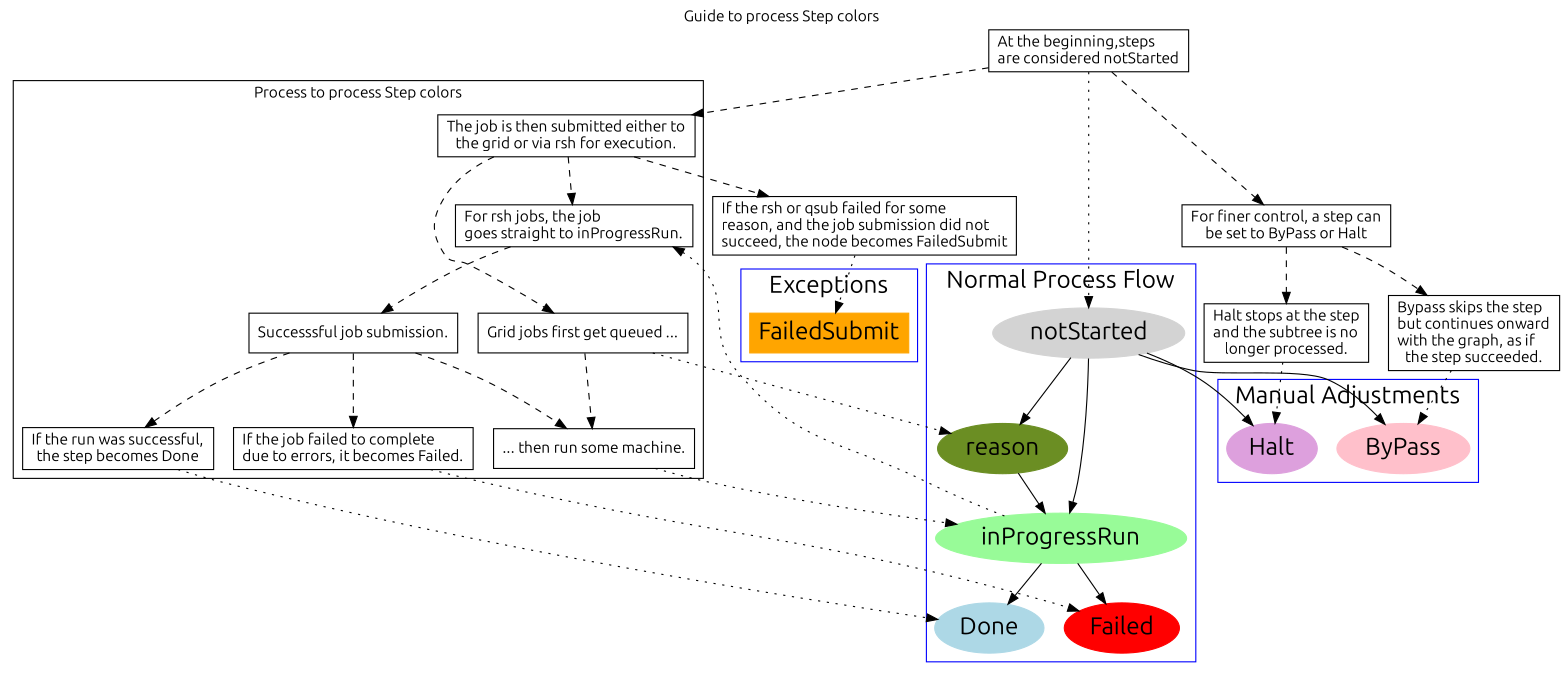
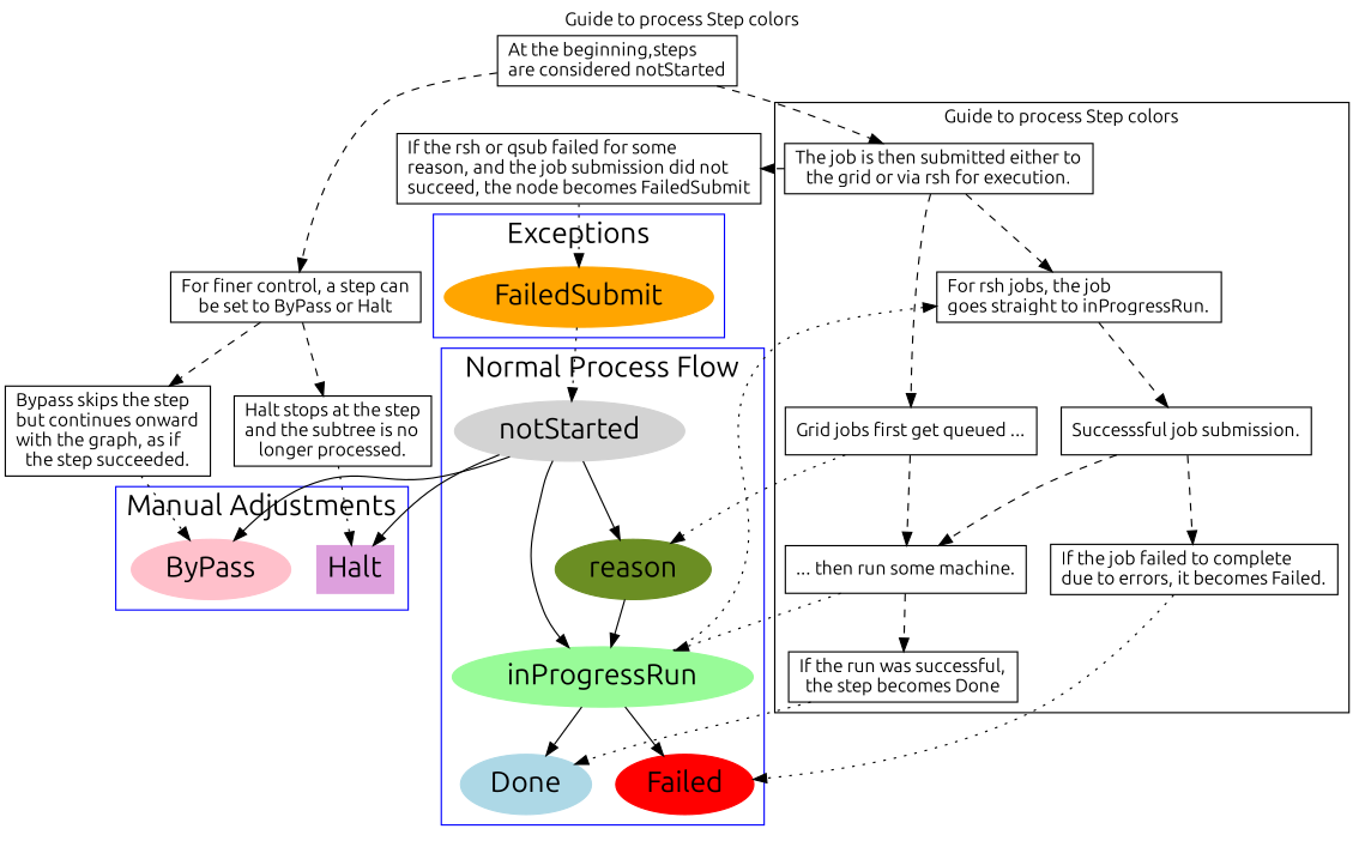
  digraph {
    fontname=Ubuntu
    label="Guide to process Step colors"
    labelloc=t
    node [fontname=Ubuntu shape=box]
    edge [fontname=Ubuntu style=dashed]
    n1 [color=lightgray fontsize=22 label=notStarted style=filled shape=""]
    n2 [color=olivedrab fontsize=22 label=reason style=filled shape=""]
    n3 [color=palegreen fontsize=22 label=inProgressRun style=filled shape=""]
    n4 [color=lightblue fontsize=22 label=Done style=filled shape=""]
    n5 [color=red fontsize=22 label=Failed style=filled shape=""]
    n6 [color=pink fontsize=22 label=ByPass style=filled shape=""]
-   n7 [color=plum fontsize=22 label=Halt style=filled shape=""]
-   n8 [color=orange fontsize=22 label=FailedSubmit style=filled]
+   n7 [color=plum fontsize=22 label=Halt style=filled]
+   n8 [color=orange fontsize=22 label=FailedSubmit style=filled shape=""]
    n9 [label="The job is then submitted either to\lthe grid or via rsh for execution."]
    n10 [label="Grid jobs first get queued ..."]
    n11 [label="... then run some machine."]
    n12 [label="For rsh jobs, the job\lgoes straight to inProgressRun."]
    n13 [label="If the run was successful,\lthe step becomes Done"]
    n14 [label="If the job failed to complete\ldue to errors, it becomes Failed."]
    n15 [label="Successsful job submission."]
    n16 [label="If the rsh or qsub failed for some\lreason, and the job submission did not\lsucceed, the node becomes FailedSubmit"]
    n17 [label="At the beginning,steps\lare considered notStarted"]
    n18 [label="For finer control, a step can\lbe set to ByPass or Halt"]
    n19 [label="Halt stops at the step\land the subtree is no\llonger processed."]
    n20 [label="Bypass skips the step\lbut continues onward\lwith the graph, as if\lthe step succeeded."]
    subgraph cluster_1 {
      color=blue
      fontsize=22
      label="Normal Process Flow"
      n1
      n2
      n3
      n4
      n5
    }
    subgraph cluster_2 {
      color=blue
      fontsize=22
      label="Manual Adjustments"
      n6
      n7
    }
    subgraph cluster_3 {
      color=blue
      fontsize=22
      label=Exceptions
      n8
    }
    subgraph cluster_4 {
-     label="Process to process Step colors"
      n9
      n10
      n11
      n12
      n13
      n14
      n15
    }
    n1 -> n2 [style=""]
    n1 -> n3 [style=""]
    n1 -> n6 [style=""]
    n1 -> n7 [style=""]
    n2 -> n3 [style=""]
    n3 -> n4 [style=""]
    n3 -> n5 [style=""]
    n3 -> n12 [style=dotted]
    n9 -> n10
    n9 -> n12
    n9 -> n16
    n10 -> n2 [style=dotted]
    n10 -> n11
    n11 -> n3 [style=dotted]
    n12 -> n15
    n13 -> n4 [style=dotted]
    n14 -> n5 [style=dotted]
    n15 -> n11
-   n15 -> n13
+   n11 -> n13
    n15 -> n14
    n16 -> n8 [style=dotted]
-   n17 -> n1 [style=dotted]
+   n8 -> n1 [style=dotted]
    n17 -> n9
    n17 -> n18
    n18 -> n19
    n18 -> n20
    n19 -> n7 [style=dotted]
    n20 -> n6 [style=dotted]
  }
